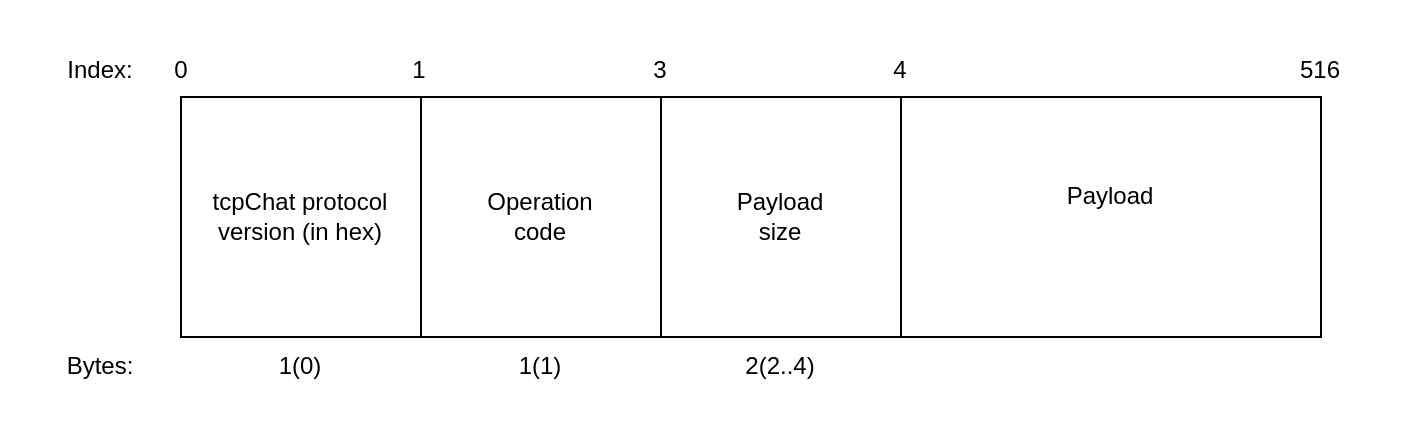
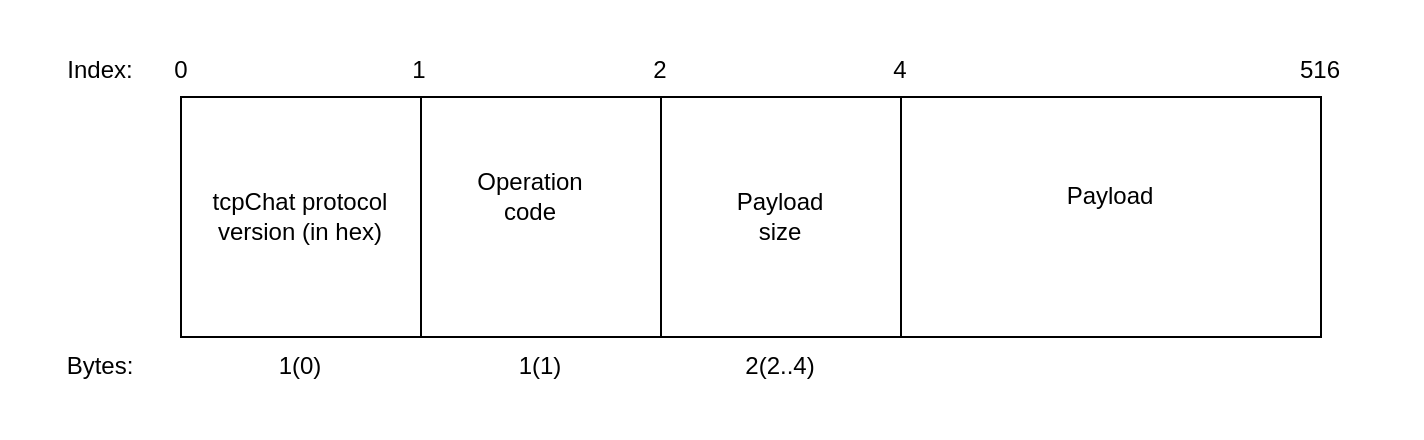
  <mxCell id="0" />
  <mxCell id="1" parent="0" />
  <mxCell id="2" value="" style="rounded=0;whiteSpace=wrap;html=1;" parent="1" vertex="1"><mxGeometry x="330" y="48" width="120" height="120" as="geometry" /></mxCell>
  <mxCell id="3" value="" style="rounded=0;whiteSpace=wrap;html=1;" parent="1" vertex="1"><mxGeometry x="90" y="48" width="120" height="120" as="geometry" /></mxCell>
  <mxCell id="4" value="tcpChat protocol&lt;br&gt;version (in hex)" style="text;html=1;align=center;verticalAlign=middle;whiteSpace=wrap;rounded=0;" parent="1" vertex="1"><mxGeometry x="90" y="93" width="120" height="30" as="geometry" /></mxCell>
  <mxCell id="5" value="Index:" style="text;html=1;align=center;verticalAlign=middle;whiteSpace=wrap;rounded=0;" parent="1" vertex="1"><mxGeometry y="20" width="60" height="30" as="geometry" x="20" /></mxCell>
  <mxCell id="6" value="Bytes:" style="text;html=1;align=center;verticalAlign=middle;whiteSpace=wrap;rounded=0;" parent="1" vertex="1"><mxGeometry y="168" width="60" height="30" as="geometry" x="20" /></mxCell>
  <mxCell id="7" value="1(0)" style="text;html=1;align=center;verticalAlign=middle;whiteSpace=wrap;rounded=0;" parent="1" vertex="1"><mxGeometry x="120" y="168" width="60" height="30" as="geometry" /></mxCell>
  <mxCell id="8" value="0" style="text;html=1;align=center;verticalAlign=middle;resizable=0;points=[];autosize=1;strokeColor=none;fillColor=none;" parent="1" vertex="1"><mxGeometry x="75" y="20" width="30" height="30" as="geometry" /></mxCell>
  <mxCell id="9" value="1" style="text;html=1;align=center;verticalAlign=middle;resizable=0;points=[];autosize=1;strokeColor=none;fillColor=none;" parent="1" vertex="1"><mxGeometry x="194" y="20" width="30" height="30" as="geometry" /></mxCell>
  <mxCell id="10" value="" style="rounded=0;whiteSpace=wrap;html=1;" parent="1" vertex="1"><mxGeometry x="210" y="48" width="120" height="120" as="geometry" /></mxCell>
  <mxCell id="11" value="1(1)" style="text;html=1;align=center;verticalAlign=middle;whiteSpace=wrap;rounded=0;" parent="1" vertex="1"><mxGeometry x="240" y="168" width="60" height="30" as="geometry" /></mxCell>
- <mxCell id="12" value="Operation code" style="text;html=1;align=center;verticalAlign=middle;whiteSpace=wrap;rounded=0;" parent="1" vertex="1"><mxGeometry x="240" y="93" width="60" height="30" as="geometry" /></mxCell>
- <mxCell id="13" value="3" style="text;html=1;align=center;verticalAlign=middle;whiteSpace=wrap;rounded=0;" parent="1" vertex="1"><mxGeometry x="300" y="20" width="60" height="30" as="geometry" /></mxCell>
+ <mxCell id="12" value="Operation code" style="text;html=1;align=center;verticalAlign=middle;whiteSpace=wrap;rounded=0;" parent="1" vertex="1"><mxGeometry x="235" y="83" width="60" height="30" as="geometry" /></mxCell>
+ <mxCell id="13" value="2" style="text;html=1;align=center;verticalAlign=middle;whiteSpace=wrap;rounded=0;" parent="1" vertex="1"><mxGeometry x="300" y="20" width="60" height="30" as="geometry" /></mxCell>
  <mxCell id="14" value="Payload size" style="text;html=1;align=center;verticalAlign=middle;whiteSpace=wrap;rounded=0;" parent="1" vertex="1"><mxGeometry x="360" y="93" width="60" height="30" as="geometry" /></mxCell>
  <mxCell id="15" value="2(2..4)" style="text;html=1;align=center;verticalAlign=middle;whiteSpace=wrap;rounded=0;" parent="1" vertex="1"><mxGeometry x="360" y="168" width="60" height="30" as="geometry" /></mxCell>
  <mxCell id="16" value="" style="rounded=0;whiteSpace=wrap;html=1;" parent="1" vertex="1"><mxGeometry x="450" y="48" width="210" height="120" as="geometry" /></mxCell>
  <mxCell id="17" value="4" style="text;html=1;align=center;verticalAlign=middle;whiteSpace=wrap;rounded=0;" parent="1" vertex="1"><mxGeometry x="420" y="20" width="60" height="30" as="geometry" /></mxCell>
  <mxCell id="18" value="516" style="text;html=1;align=center;verticalAlign=middle;whiteSpace=wrap;rounded=0;" parent="1" vertex="1"><mxGeometry x="630" y="20" width="60" height="30" as="geometry" /></mxCell>
  <mxCell id="19" value="Payload" style="text;html=1;align=center;verticalAlign=middle;whiteSpace=wrap;rounded=0;" parent="1" vertex="1"><mxGeometry x="525" y="83" width="60" height="30" as="geometry" /></mxCell>
